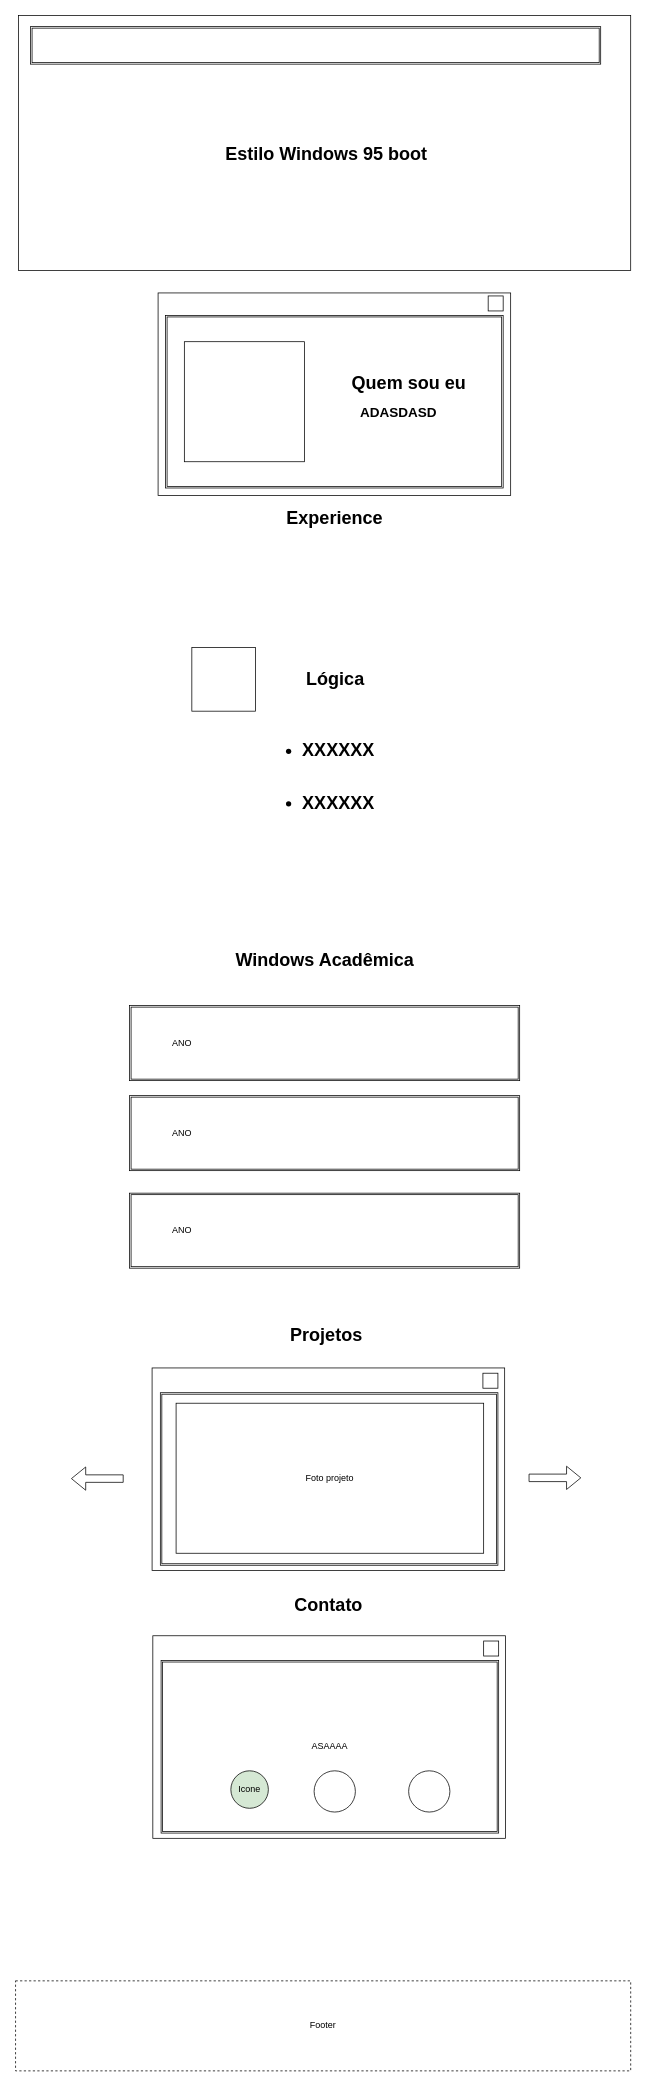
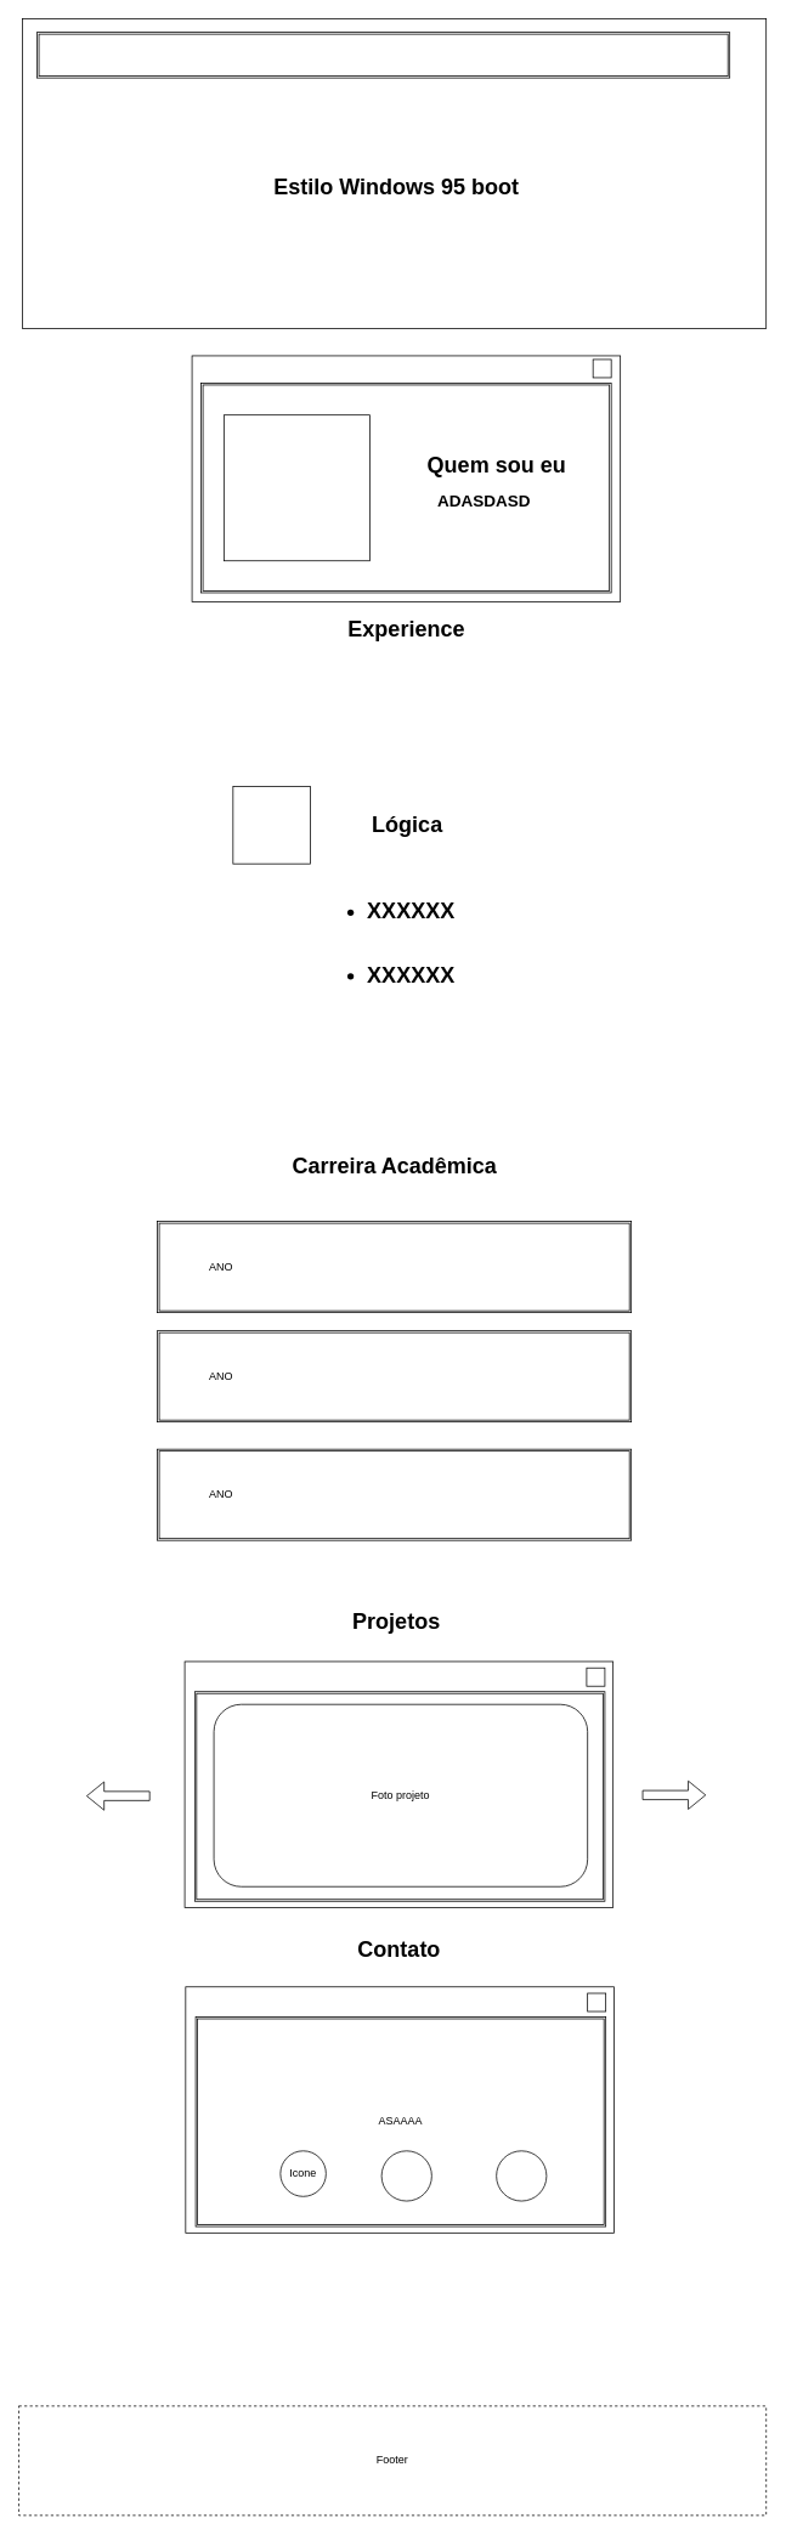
  <mxCell id="0" />
  <mxCell id="1" parent="0" />
  <mxCell id="2" value="" style="rounded=0;whiteSpace=wrap;html=1;fillColor=default;opacity=70;strokeColor=none;" vertex="1" parent="1"><mxGeometry x="240" y="840" width="390" height="320" as="geometry" /></mxCell>
  <mxCell id="3" value="" style="rounded=0;whiteSpace=wrap;html=1;" vertex="1" parent="1"><mxGeometry x="202" y="1823" width="470" height="270" as="geometry" /></mxCell>
  <mxCell id="4" value="" style="rounded=0;whiteSpace=wrap;html=1;" parent="1" vertex="1"><mxGeometry x="210" y="390" width="470" height="270" as="geometry" /></mxCell>
  <mxCell id="5" value="" style="shape=ext;double=1;rounded=0;whiteSpace=wrap;html=1;" parent="1" vertex="1"><mxGeometry x="220" y="420" width="450" height="230" as="geometry" /></mxCell>
  <mxCell id="6" value="" style="rounded=0;whiteSpace=wrap;html=1;" parent="1" vertex="1"><mxGeometry x="24" width="816" height="340" as="geometry" y="20" /></mxCell>
  <mxCell id="7" value="Quem sou eu" style="text;strokeColor=none;fillColor=none;html=1;fontSize=24;fontStyle=1;verticalAlign=middle;align=center;" parent="1" vertex="1"><mxGeometry x="444" y="470" width="200" height="80" as="geometry" /></mxCell>
  <mxCell id="8" value="&lt;font style=&quot;font-size: 18px;&quot;&gt;ADASDASD&lt;/font&gt;" style="text;strokeColor=none;fillColor=none;html=1;fontSize=18;fontStyle=1;verticalAlign=middle;align=center;" parent="1" vertex="1"><mxGeometry x="480" y="530" width="100" height="40" as="geometry" /></mxCell>
  <mxCell id="9" value="Experience" style="text;strokeColor=none;fillColor=none;html=1;fontSize=24;fontStyle=1;verticalAlign=middle;align=center;flipH=1;flipV=1;" parent="1" vertex="1"><mxGeometry x="355" y="670" width="180" height="40" as="geometry" /></mxCell>
- <mxCell id="10" value="Windows Acadêmica" style="text;strokeColor=none;fillColor=none;html=1;fontSize=24;fontStyle=1;verticalAlign=middle;align=center;" parent="1" vertex="1"><mxGeometry x="302" y="1250" width="260" height="60" as="geometry" /></mxCell>
+ <mxCell id="10" value="Carreira Acadêmica" style="text;strokeColor=none;fillColor=none;html=1;fontSize=24;fontStyle=1;verticalAlign=middle;align=center;" parent="1" vertex="1"><mxGeometry x="302" y="1250" width="260" height="60" as="geometry" /></mxCell>
  <mxCell id="11" value="" style="shape=ext;double=1;rounded=0;whiteSpace=wrap;html=1;" parent="1" vertex="1"><mxGeometry x="172" y="1340" width="520" height="100" as="geometry" /></mxCell>
  <mxCell id="12" value="" style="shape=ext;double=1;rounded=0;whiteSpace=wrap;html=1;" parent="1" vertex="1"><mxGeometry x="172" y="1460" width="520" height="100" as="geometry" /></mxCell>
  <mxCell id="13" value="Estilo Windows 95 boot" style="text;strokeColor=none;fillColor=none;html=1;fontSize=24;fontStyle=1;verticalAlign=middle;align=center;" parent="1" vertex="1"><mxGeometry x="284" y="170" width="300" height="70" as="geometry" /></mxCell>
  <mxCell id="14" value="" style="shape=ext;double=1;rounded=0;whiteSpace=wrap;html=1;" parent="1" vertex="1"><mxGeometry x="40" y="35" width="760" height="50" as="geometry" /></mxCell>
  <mxCell id="15" value="" style="rounded=0;whiteSpace=wrap;html=1;" parent="1" vertex="1"><mxGeometry x="650" y="394" width="20" height="20" as="geometry" /></mxCell>
  <mxCell id="16" value="" style="whiteSpace=wrap;html=1;aspect=fixed;" vertex="1" parent="1"><mxGeometry x="245" y="455" width="160" height="160" as="geometry" /></mxCell>
  <mxCell id="17" value="Lógica" style="text;strokeColor=none;fillColor=none;html=1;fontSize=24;fontStyle=1;verticalAlign=middle;align=center;" vertex="1" parent="1"><mxGeometry x="377.5" y="870" width="136" height="70" as="geometry" /></mxCell>
  <mxCell id="18" value="" style="whiteSpace=wrap;html=1;aspect=fixed;" vertex="1" parent="1"><mxGeometry x="255" y="862.5" width="85" height="85" as="geometry" /></mxCell>
  <mxCell id="19" value="" style="shape=ext;double=1;rounded=0;whiteSpace=wrap;html=1;" vertex="1" parent="1"><mxGeometry x="172" y="1590" width="520" height="100" as="geometry" /></mxCell>
  <mxCell id="20" value="ANO" style="text;strokeColor=none;align=center;fillColor=none;html=1;verticalAlign=middle;whiteSpace=wrap;rounded=0;" vertex="1" parent="1"><mxGeometry x="172" y="1340" width="140" height="100" as="geometry" /></mxCell>
  <mxCell id="21" value="ANO" style="text;strokeColor=none;align=center;fillColor=none;html=1;verticalAlign=middle;whiteSpace=wrap;rounded=0;" vertex="1" parent="1"><mxGeometry x="172" y="1460" width="140" height="100" as="geometry" /></mxCell>
  <mxCell id="22" value="ANO" style="text;strokeColor=none;align=center;fillColor=none;html=1;verticalAlign=middle;whiteSpace=wrap;rounded=0;" vertex="1" parent="1"><mxGeometry x="172" y="1590" width="140" height="100" as="geometry" /></mxCell>
  <mxCell id="23" value="Projetos" style="text;strokeColor=none;fillColor=none;html=1;fontSize=24;fontStyle=1;verticalAlign=middle;align=center;" vertex="1" parent="1"><mxGeometry x="304" y="1750" width="260" height="60" as="geometry" /></mxCell>
  <mxCell id="24" value="" style="shape=ext;double=1;rounded=0;whiteSpace=wrap;html=1;" vertex="1" parent="1"><mxGeometry x="213" y="1856" width="450" height="230" as="geometry" /></mxCell>
  <mxCell id="25" value="" style="rounded=0;whiteSpace=wrap;html=1;" vertex="1" parent="1"><mxGeometry x="643" y="1830" width="20" height="20" as="geometry" /></mxCell>
- <mxCell id="26" value="Foto projeto" style="rounded=0;whiteSpace=wrap;html=1;" vertex="1" parent="1"><mxGeometry x="234" y="1870" width="410" height="200" as="geometry" /></mxCell>
+ <mxCell id="26" value="Foto projeto" style="whiteSpace=wrap;html=1;rounded=1;" vertex="1" parent="1"><mxGeometry x="234" y="1870" width="410" height="200" as="geometry" /></mxCell>
  <mxCell id="27" value="" style="shape=flexArrow;endArrow=classic;html=1;rounded=0;" edge="1" parent="1"><mxGeometry width="50" height="50" relative="1" as="geometry"><mxPoint x="704" y="1969.5" as="sourcePoint" /><mxPoint x="774" y="1969.5" as="targetPoint" /></mxGeometry></mxCell>
  <mxCell id="28" value="" style="shape=flexArrow;endArrow=classic;html=1;rounded=0;" edge="1" parent="1"><mxGeometry width="50" height="50" relative="1" as="geometry"><mxPoint x="164" y="1970.5" as="sourcePoint" /><mxPoint x="94" y="1970.5" as="targetPoint" /></mxGeometry></mxCell>
  <mxCell id="29" value="" style="rounded=0;whiteSpace=wrap;html=1;" vertex="1" parent="1"><mxGeometry x="203" y="2180" width="470" height="270" as="geometry" /></mxCell>
  <mxCell id="30" value="ASAAAA" style="shape=ext;double=1;rounded=0;whiteSpace=wrap;html=1;" vertex="1" parent="1"><mxGeometry x="214" y="2213" width="450" height="230" as="geometry" /></mxCell>
  <mxCell id="31" value="" style="rounded=0;whiteSpace=wrap;html=1;" vertex="1" parent="1"><mxGeometry x="644" y="2187" width="20" height="20" as="geometry" /></mxCell>
  <mxCell id="32" value="Contato" style="text;strokeColor=none;fillColor=none;html=1;fontSize=24;fontStyle=1;verticalAlign=middle;align=center;" vertex="1" parent="1"><mxGeometry x="307" y="2110" width="260" height="60" as="geometry" /></mxCell>
- <mxCell id="33" value="Icone" style="ellipse;whiteSpace=wrap;html=1;aspect=fixed;fillColor=#d5e8d4;" vertex="1" parent="1"><mxGeometry x="307" y="2360" width="50" height="50" as="geometry" /></mxCell>
+ <mxCell id="33" value="Icone" style="ellipse;whiteSpace=wrap;html=1;aspect=fixed;" vertex="1" parent="1"><mxGeometry x="307" y="2360" width="50" height="50" as="geometry" /></mxCell>
  <mxCell id="34" value="" style="ellipse;whiteSpace=wrap;html=1;aspect=fixed;" vertex="1" parent="1"><mxGeometry x="418" y="2360" width="55" height="55" as="geometry" /></mxCell>
  <mxCell id="35" value="" style="ellipse;whiteSpace=wrap;html=1;aspect=fixed;" vertex="1" parent="1"><mxGeometry x="544" y="2360" width="55" height="55" as="geometry" /></mxCell>
  <mxCell id="36" value="Footer" style="rounded=0;whiteSpace=wrap;html=1;dashed=1;" vertex="1" parent="1"><mxGeometry y="2640" width="820" height="120" as="geometry" x="20" /></mxCell>
  <mxCell id="37" value="&lt;ul&gt;&lt;li&gt;XXXXXX&lt;/li&gt;&lt;/ul&gt;" style="text;strokeColor=none;fillColor=none;html=1;fontSize=24;fontStyle=1;verticalAlign=middle;align=center;" vertex="1" parent="1"><mxGeometry x="333.75" y="965" width="192.5" height="70" as="geometry" /></mxCell>
  <mxCell id="38" value="&lt;ul&gt;&lt;li&gt;XXXXXX&lt;/li&gt;&lt;/ul&gt;" style="text;strokeColor=none;fillColor=none;html=1;fontSize=24;fontStyle=1;verticalAlign=middle;align=center;" vertex="1" parent="1"><mxGeometry x="333.75" y="1035" width="192.5" height="70" as="geometry" /></mxCell>
